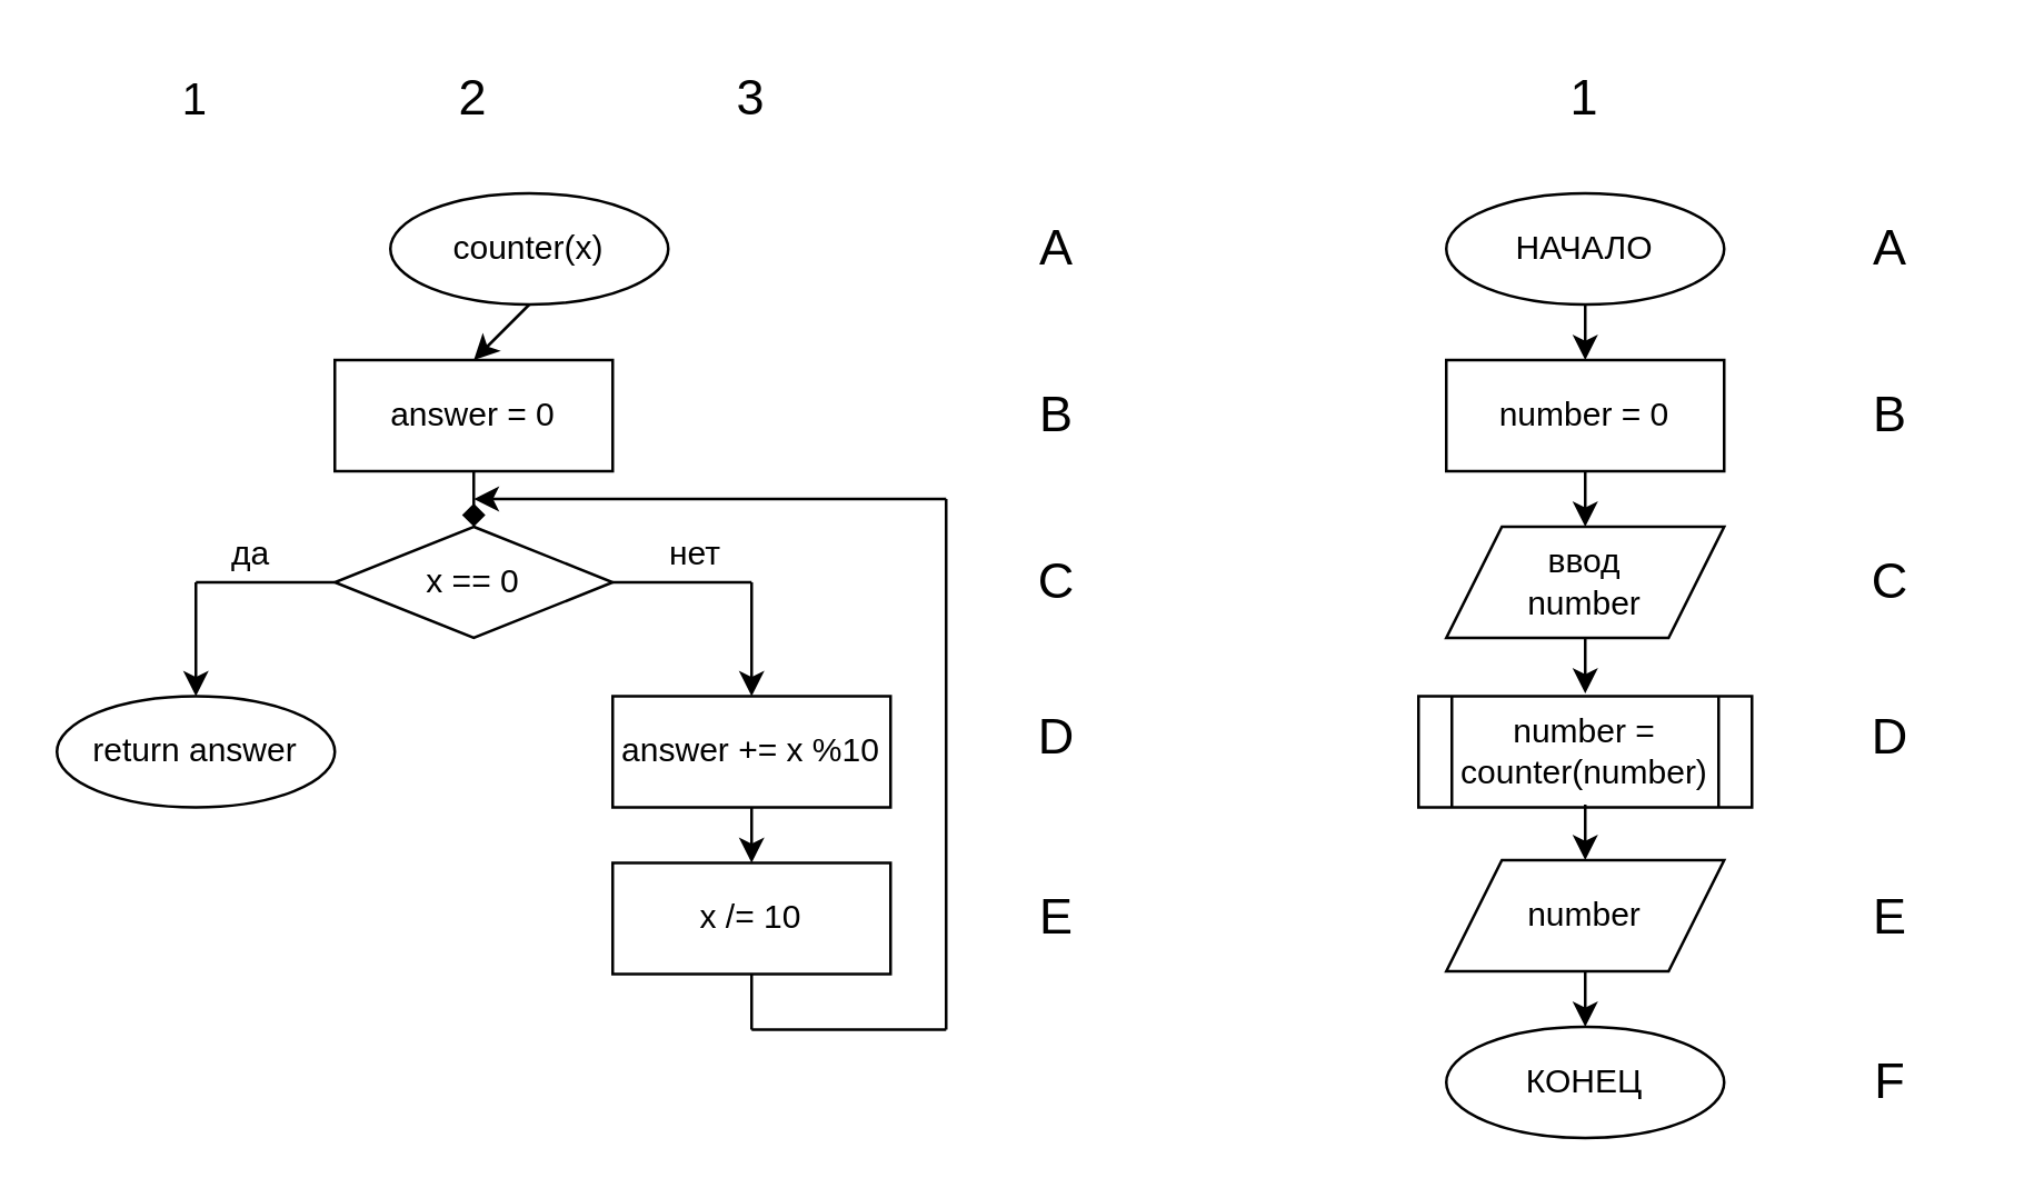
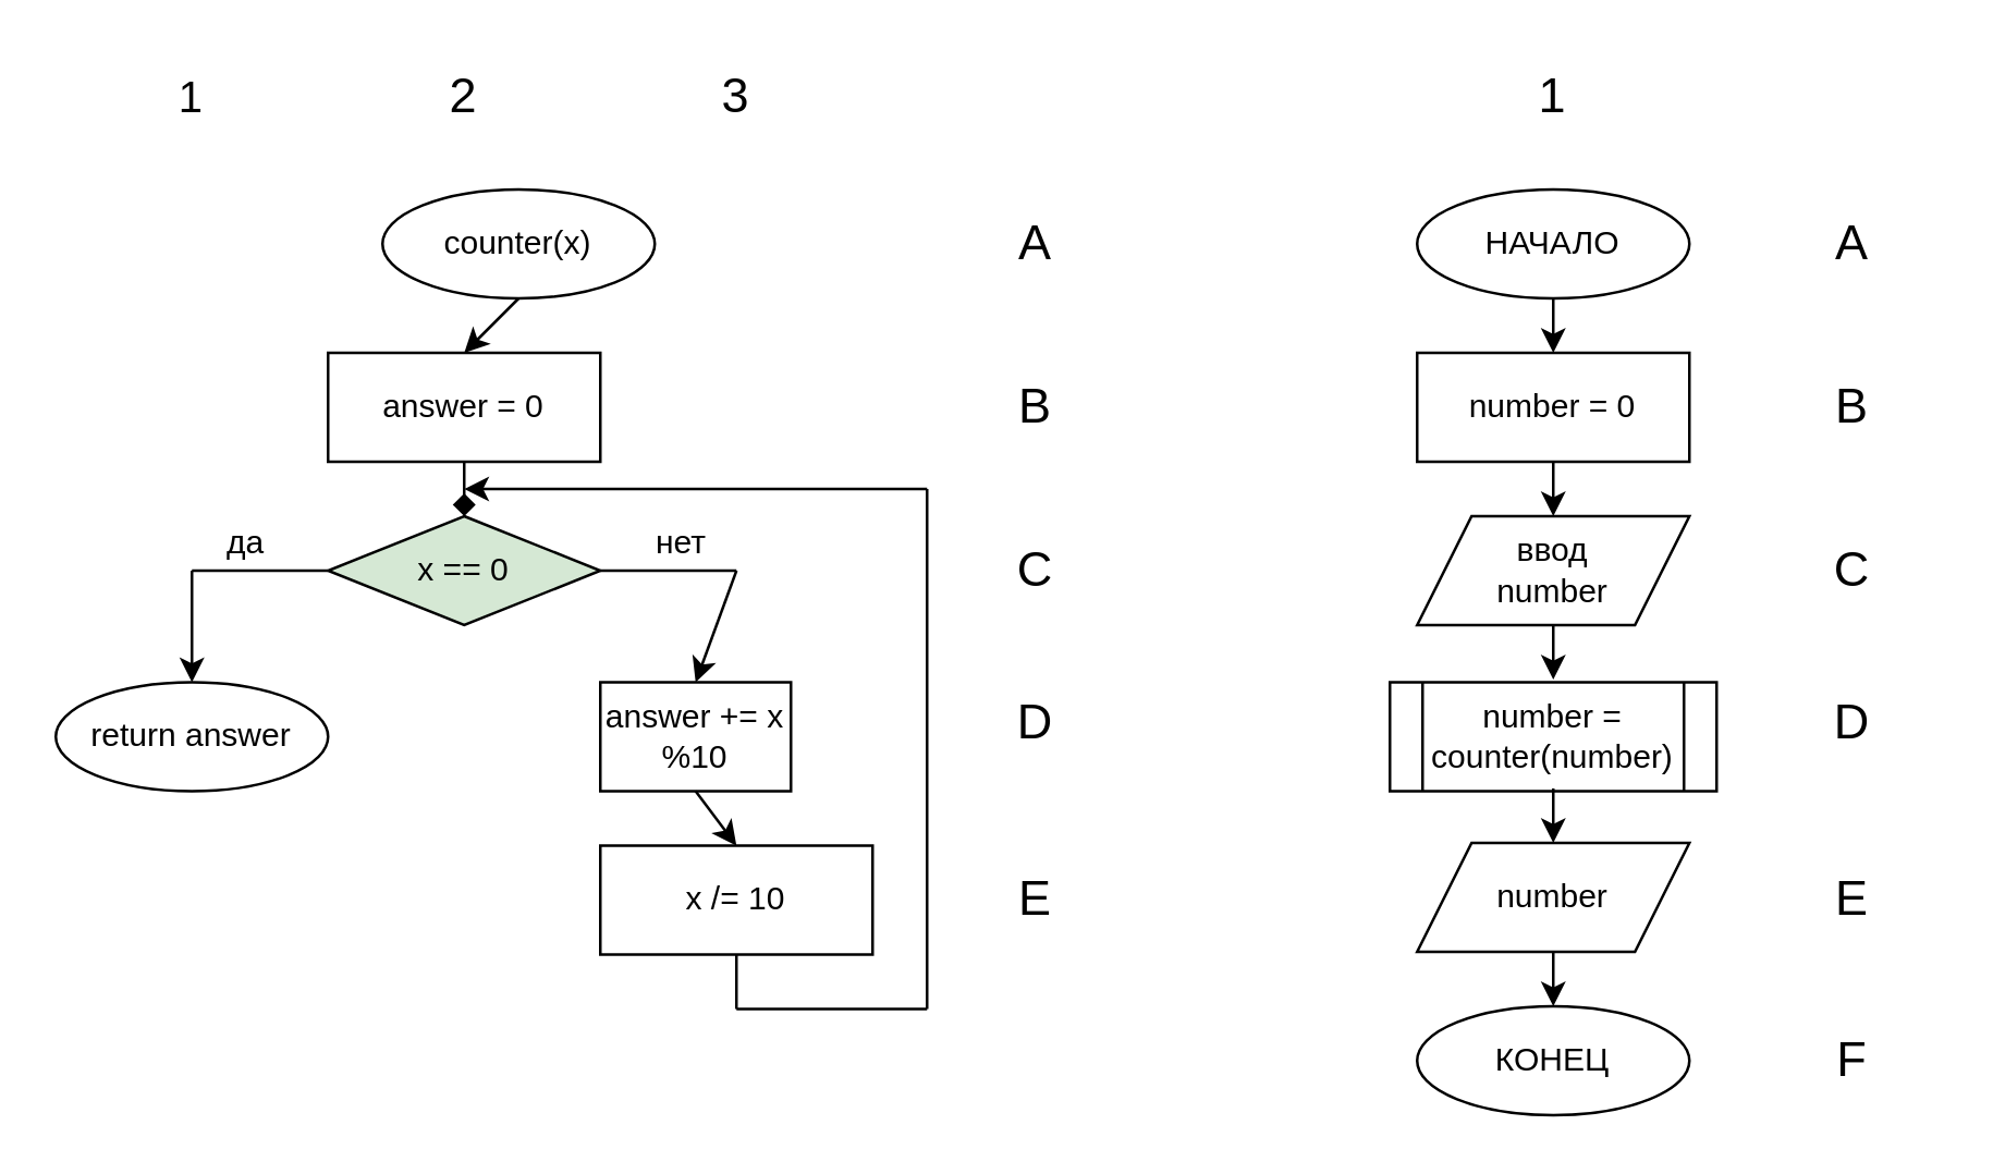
  <mxCell id="0" />
  <mxCell id="1" parent="0" />
  <mxCell id="2" value="НАЧАЛО" style="ellipse;whiteSpace=wrap;html=1;" vertex="1" parent="1"><mxGeometry x="520" y="69" width="100" height="40" as="geometry" /></mxCell>
  <mxCell id="3" value="number = 0" style="rounded=0;whiteSpace=wrap;html=1;" vertex="1" parent="1"><mxGeometry x="520" y="129" width="100" height="40" as="geometry" /></mxCell>
  <mxCell id="4" value="" style="endArrow=classic;html=1;rounded=0;exitX=0.5;exitY=1;exitDx=0;exitDy=0;entryX=0.5;entryY=0;entryDx=0;entryDy=0;" edge="1" parent="1" source="2" target="3"><mxGeometry width="50" height="50" relative="1" as="geometry"><mxPoint x="660" y="199" as="sourcePoint" /><mxPoint x="710" y="149" as="targetPoint" /></mxGeometry></mxCell>
  <mxCell id="5" value="ввод&lt;br&gt;number" style="shape=parallelogram;perimeter=parallelogramPerimeter;whiteSpace=wrap;html=1;fixedSize=1;" vertex="1" parent="1"><mxGeometry x="520" y="189" width="100" height="40" as="geometry" /></mxCell>
  <mxCell id="6" value="" style="endArrow=classic;html=1;rounded=0;exitX=0.5;exitY=1;exitDx=0;exitDy=0;entryX=0.5;entryY=0;entryDx=0;entryDy=0;" edge="1" parent="1" source="3" target="5"><mxGeometry width="50" height="50" relative="1" as="geometry"><mxPoint x="640" y="189" as="sourcePoint" /><mxPoint x="690" y="139" as="targetPoint" /></mxGeometry></mxCell>
  <mxCell id="7" value="number =&lt;br&gt;counter(number)" style="shape=process;whiteSpace=wrap;html=1;backgroundOutline=1;" vertex="1" parent="1"><mxGeometry x="510" y="250" width="120" height="40" as="geometry" /></mxCell>
  <mxCell id="8" value="" style="endArrow=classic;html=1;rounded=0;exitX=0.5;exitY=1;exitDx=0;exitDy=0;entryX=0.5;entryY=0;entryDx=0;entryDy=0;" edge="1" parent="1" source="5"><mxGeometry width="50" height="50" relative="1" as="geometry"><mxPoint x="710" y="259" as="sourcePoint" /><mxPoint x="570" y="249" as="targetPoint" /></mxGeometry></mxCell>
  <mxCell id="9" value="number" style="shape=parallelogram;perimeter=parallelogramPerimeter;whiteSpace=wrap;html=1;fixedSize=1;" vertex="1" parent="1"><mxGeometry x="520" y="309" width="100" height="40" as="geometry" /></mxCell>
  <mxCell id="10" value="КОНЕЦ" style="ellipse;whiteSpace=wrap;html=1;" vertex="1" parent="1"><mxGeometry x="520" y="369" width="100" height="40" as="geometry" /></mxCell>
  <mxCell id="11" value="" style="endArrow=classic;html=1;rounded=0;exitX=0.5;exitY=1;exitDx=0;exitDy=0;entryX=0.5;entryY=0;entryDx=0;entryDy=0;" edge="1" parent="1" target="9"><mxGeometry width="50" height="50" relative="1" as="geometry"><mxPoint x="570" y="289" as="sourcePoint" /><mxPoint x="660" y="309" as="targetPoint" /></mxGeometry></mxCell>
  <mxCell id="12" value="" style="endArrow=classic;html=1;rounded=0;exitX=0.5;exitY=1;exitDx=0;exitDy=0;entryX=0.5;entryY=0;entryDx=0;entryDy=0;" edge="1" parent="1" source="9" target="10"><mxGeometry width="50" height="50" relative="1" as="geometry"><mxPoint x="610" y="359" as="sourcePoint" /><mxPoint x="660" y="309" as="targetPoint" /></mxGeometry></mxCell>
  <mxCell id="13" value="counter(x)" style="ellipse;whiteSpace=wrap;html=1;" vertex="1" parent="1"><mxGeometry x="140" y="69" width="100" height="40" as="geometry" /></mxCell>
  <mxCell id="14" value="answer = 0" style="rounded=0;whiteSpace=wrap;html=1;" vertex="1" parent="1"><mxGeometry x="120" y="129" width="100" height="40" as="geometry" /></mxCell>
- <mxCell id="15" value="x == 0" style="rhombus;whiteSpace=wrap;html=1;" vertex="1" parent="1"><mxGeometry x="120" y="189" width="100" height="40" as="geometry" /></mxCell>
+ <mxCell id="15" value="x == 0" style="rhombus;whiteSpace=wrap;html=1;fillColor=#d5e8d4;" vertex="1" parent="1"><mxGeometry x="120" y="189" width="100" height="40" as="geometry" /></mxCell>
  <mxCell id="16" value="" style="endArrow=diamond;html=1;rounded=0;entryX=0.5;entryY=0;entryDx=0;entryDy=0;exitX=0.5;exitY=1;exitDx=0;exitDy=0;" edge="1" parent="1" source="14" target="15"><mxGeometry width="50" height="50" relative="1" as="geometry"><mxPoint x="170" y="179" as="sourcePoint" /><mxPoint x="480" y="229" as="targetPoint" /></mxGeometry></mxCell>
  <mxCell id="17" value="" style="endArrow=classic;html=1;rounded=0;exitX=0.5;exitY=1;exitDx=0;exitDy=0;entryX=0.5;entryY=0;entryDx=0;entryDy=0;" edge="1" parent="1" source="13" target="14"><mxGeometry width="50" height="50" relative="1" as="geometry"><mxPoint x="480" y="249" as="sourcePoint" /><mxPoint x="530" y="199" as="targetPoint" /></mxGeometry></mxCell>
  <mxCell id="18" value="" style="endArrow=none;html=1;rounded=0;exitX=1;exitY=0.5;exitDx=0;exitDy=0;" edge="1" parent="1" source="15"><mxGeometry width="50" height="50" relative="1" as="geometry"><mxPoint x="240" y="239" as="sourcePoint" /><mxPoint x="270" y="209" as="targetPoint" /></mxGeometry></mxCell>
  <mxCell id="19" value="" style="endArrow=none;html=1;rounded=0;exitX=0;exitY=0.5;exitDx=0;exitDy=0;" edge="1" parent="1" source="15"><mxGeometry width="50" height="50" relative="1" as="geometry"><mxPoint x="240" y="239" as="sourcePoint" /><mxPoint x="70" y="209" as="targetPoint" /></mxGeometry></mxCell>
  <mxCell id="20" value="" style="endArrow=classic;html=1;rounded=0;entryX=0.5;entryY=0;entryDx=0;entryDy=0;" edge="1" parent="1" target="21"><mxGeometry width="50" height="50" relative="1" as="geometry"><mxPoint x="70" y="209" as="sourcePoint" /><mxPoint x="70" y="229" as="targetPoint" /></mxGeometry></mxCell>
  <mxCell id="21" value="return answer" style="ellipse;whiteSpace=wrap;html=1;" vertex="1" parent="1"><mxGeometry x="20" y="250" width="100" height="40" as="geometry" /></mxCell>
  <mxCell id="22" value="" style="endArrow=classic;html=1;rounded=0;entryX=0.5;entryY=0;entryDx=0;entryDy=0;" edge="1" parent="1" target="25"><mxGeometry width="50" height="50" relative="1" as="geometry"><mxPoint x="270" y="209" as="sourcePoint" /><mxPoint x="270" y="229" as="targetPoint" /></mxGeometry></mxCell>
  <mxCell id="23" value="да" style="text;html=1;strokeColor=none;fillColor=none;align=center;verticalAlign=middle;whiteSpace=wrap;rounded=0;" vertex="1" parent="1"><mxGeometry x="70" y="189" width="40" height="20" as="geometry" /></mxCell>
  <mxCell id="24" value="нет" style="text;html=1;strokeColor=none;fillColor=none;align=center;verticalAlign=middle;whiteSpace=wrap;rounded=0;" vertex="1" parent="1"><mxGeometry x="230" y="189" width="40" height="20" as="geometry" /></mxCell>
- <mxCell id="25" value="answer += x %10" style="rounded=0;whiteSpace=wrap;html=1;" vertex="1" parent="1"><mxGeometry x="220" y="250" width="100" height="40" as="geometry" /></mxCell>
+ <mxCell id="25" value="answer += x %10" style="rounded=0;whiteSpace=wrap;html=1;" vertex="1" parent="1"><mxGeometry x="220" y="250" width="70" height="40" as="geometry" /></mxCell>
  <mxCell id="26" value="" style="endArrow=classic;html=1;rounded=0;exitX=0.5;exitY=1;exitDx=0;exitDy=0;entryX=0.5;entryY=0;entryDx=0;entryDy=0;" edge="1" parent="1" source="25" target="27"><mxGeometry width="50" height="50" relative="1" as="geometry"><mxPoint x="300" y="239" as="sourcePoint" /><mxPoint x="270" y="289" as="targetPoint" /></mxGeometry></mxCell>
  <mxCell id="27" value="x /= 10" style="rounded=0;whiteSpace=wrap;html=1;" vertex="1" parent="1"><mxGeometry x="220" y="310" width="100" height="40" as="geometry" /></mxCell>
  <mxCell id="28" value="" style="endArrow=none;html=1;rounded=0;entryX=0.5;entryY=1;entryDx=0;entryDy=0;" edge="1" parent="1" target="27"><mxGeometry width="50" height="50" relative="1" as="geometry"><mxPoint x="270" y="370" as="sourcePoint" /><mxPoint x="470" y="209" as="targetPoint" /></mxGeometry></mxCell>
  <mxCell id="29" value="" style="endArrow=none;html=1;rounded=0;" edge="1" parent="1"><mxGeometry width="50" height="50" relative="1" as="geometry"><mxPoint x="270" y="370" as="sourcePoint" /><mxPoint x="340" y="370" as="targetPoint" /></mxGeometry></mxCell>
  <mxCell id="30" value="" style="endArrow=none;html=1;rounded=0;" edge="1" parent="1"><mxGeometry width="50" height="50" relative="1" as="geometry"><mxPoint x="340" y="370" as="sourcePoint" /><mxPoint x="340" y="179" as="targetPoint" /></mxGeometry></mxCell>
  <mxCell id="31" value="" style="endArrow=classic;html=1;rounded=0;" edge="1" parent="1"><mxGeometry width="50" height="50" relative="1" as="geometry"><mxPoint x="340" y="179" as="sourcePoint" /><mxPoint x="170" y="179" as="targetPoint" /></mxGeometry></mxCell>
  <mxCell id="32" value="&lt;font size=&quot;3&quot;&gt;1&lt;/font&gt;" style="text;html=1;strokeColor=none;fillColor=none;align=center;verticalAlign=middle;whiteSpace=wrap;rounded=0;" vertex="1" parent="1"><mxGeometry x="40" y="20" width="60" height="30" as="geometry" /></mxCell>
  <mxCell id="33" value="2&lt;br&gt;" style="text;html=1;strokeColor=none;fillColor=none;align=center;verticalAlign=middle;whiteSpace=wrap;rounded=0;fontSize=18;" vertex="1" parent="1"><mxGeometry x="140" y="20" width="60" height="30" as="geometry" /></mxCell>
  <mxCell id="34" value="3" style="text;html=1;strokeColor=none;fillColor=none;align=center;verticalAlign=middle;whiteSpace=wrap;rounded=0;fontSize=18;" vertex="1" parent="1"><mxGeometry x="240" y="20" width="60" height="30" as="geometry" /></mxCell>
  <mxCell id="35" value="A" style="text;html=1;strokeColor=none;fillColor=none;align=center;verticalAlign=middle;whiteSpace=wrap;rounded=0;fontSize=18;" vertex="1" parent="1"><mxGeometry x="350" y="74" width="60" height="30" as="geometry" /></mxCell>
  <mxCell id="36" value="B" style="text;html=1;strokeColor=none;fillColor=none;align=center;verticalAlign=middle;whiteSpace=wrap;rounded=0;fontSize=18;" vertex="1" parent="1"><mxGeometry x="350" y="134" width="60" height="30" as="geometry" /></mxCell>
  <mxCell id="37" value="C" style="text;html=1;strokeColor=none;fillColor=none;align=center;verticalAlign=middle;whiteSpace=wrap;rounded=0;fontSize=18;" vertex="1" parent="1"><mxGeometry x="350" y="194" width="60" height="30" as="geometry" /></mxCell>
  <mxCell id="38" value="D" style="text;html=1;strokeColor=none;fillColor=none;align=center;verticalAlign=middle;whiteSpace=wrap;rounded=0;fontSize=18;" vertex="1" parent="1"><mxGeometry x="350" y="250" width="60" height="30" as="geometry" /></mxCell>
  <mxCell id="39" value="E" style="text;html=1;strokeColor=none;fillColor=none;align=center;verticalAlign=middle;whiteSpace=wrap;rounded=0;fontSize=18;" vertex="1" parent="1"><mxGeometry x="350" y="315" width="60" height="30" as="geometry" /></mxCell>
  <mxCell id="40" value="1" style="text;html=1;strokeColor=none;fillColor=none;align=center;verticalAlign=middle;whiteSpace=wrap;rounded=0;fontSize=18;" vertex="1" parent="1"><mxGeometry x="540" y="20" width="60" height="30" as="geometry" /></mxCell>
  <mxCell id="41" value="A" style="text;html=1;strokeColor=none;fillColor=none;align=center;verticalAlign=middle;whiteSpace=wrap;rounded=0;fontSize=18;" vertex="1" parent="1"><mxGeometry x="650" y="73.5" width="60" height="30" as="geometry" /></mxCell>
  <mxCell id="42" value="B" style="text;html=1;strokeColor=none;fillColor=none;align=center;verticalAlign=middle;whiteSpace=wrap;rounded=0;fontSize=18;" vertex="1" parent="1"><mxGeometry x="650" y="133.5" width="60" height="30" as="geometry" /></mxCell>
  <mxCell id="43" value="C" style="text;html=1;strokeColor=none;fillColor=none;align=center;verticalAlign=middle;whiteSpace=wrap;rounded=0;fontSize=18;" vertex="1" parent="1"><mxGeometry x="650" y="193.5" width="60" height="30" as="geometry" /></mxCell>
  <mxCell id="44" value="D" style="text;html=1;strokeColor=none;fillColor=none;align=center;verticalAlign=middle;whiteSpace=wrap;rounded=0;fontSize=18;" vertex="1" parent="1"><mxGeometry x="650" y="249.5" width="60" height="30" as="geometry" /></mxCell>
  <mxCell id="45" value="E" style="text;html=1;strokeColor=none;fillColor=none;align=center;verticalAlign=middle;whiteSpace=wrap;rounded=0;fontSize=18;" vertex="1" parent="1"><mxGeometry x="650" y="314.5" width="60" height="30" as="geometry" /></mxCell>
  <mxCell id="46" value="F" style="text;html=1;strokeColor=none;fillColor=none;align=center;verticalAlign=middle;whiteSpace=wrap;rounded=0;fontSize=18;" vertex="1" parent="1"><mxGeometry x="650" y="374" width="60" height="30" as="geometry" /></mxCell>
